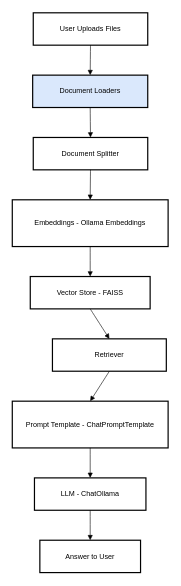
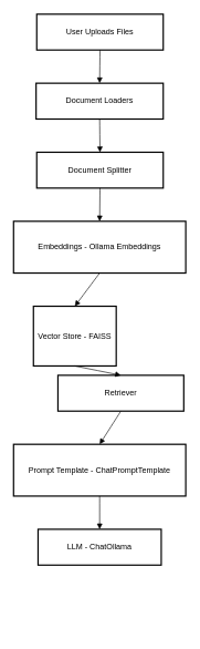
  <mxCell id="0" />
  <mxCell id="1" parent="0" />
  <mxCell id="2" value="User Uploads Files" style="whiteSpace=wrap;strokeWidth=2;" vertex="1" parent="1"><mxGeometry x="55" y="20" width="191" height="54" as="geometry" /></mxCell>
- <mxCell id="3" value="Document Loaders" style="whiteSpace=wrap;strokeWidth=2;fillColor=#dae8fc;" vertex="1" parent="1"><mxGeometry x="54" y="124" width="192" height="54" as="geometry" /></mxCell>
+ <mxCell id="3" value="Document Loaders" style="whiteSpace=wrap;strokeWidth=2;" vertex="1" parent="1"><mxGeometry x="54" y="124" width="192" height="54" as="geometry" /></mxCell>
  <mxCell id="4" value="Document Splitter" style="whiteSpace=wrap;strokeWidth=2;" vertex="1" parent="1"><mxGeometry x="55" y="228" width="191" height="54" as="geometry" /></mxCell>
  <mxCell id="5" value="Embeddings - Ollama Embeddings" style="whiteSpace=wrap;strokeWidth=2;" vertex="1" parent="1"><mxGeometry x="20" y="332" width="260" height="78" as="geometry" /></mxCell>
- <mxCell id="6" value="Vector Store - FAISS" style="whiteSpace=wrap;strokeWidth=2;" vertex="1" parent="1"><mxGeometry x="50" y="460" width="200" height="54" as="geometry" /></mxCell>
+ <mxCell id="6" value="Vector Store - FAISS" style="whiteSpace=wrap;strokeWidth=2;" vertex="1" parent="1"><mxGeometry x="50" y="460" width="125" height="90" as="geometry" /></mxCell>
  <mxCell id="7" value="Retriever" style="whiteSpace=wrap;strokeWidth=2;" vertex="1" parent="1"><mxGeometry x="87" y="564" width="190" height="54" as="geometry" /></mxCell>
  <mxCell id="8" value="Prompt Template - ChatPromptTemplate" style="whiteSpace=wrap;strokeWidth=2;" vertex="1" parent="1"><mxGeometry x="20" y="668" width="260" height="78" as="geometry" /></mxCell>
  <mxCell id="9" value="LLM - ChatOllama" style="whiteSpace=wrap;strokeWidth=2;" vertex="1" parent="1"><mxGeometry x="57" y="796" width="186" height="54" as="geometry" /></mxCell>
- <mxCell id="10" value="Answer to User" style="whiteSpace=wrap;strokeWidth=2;" vertex="1" parent="1"><mxGeometry x="66" y="900" width="168" height="54" as="geometry" /></mxCell>
  <mxCell id="11" value="" style="curved=1;startArrow=none;endArrow=block;exitX=0.5;exitY=1;entryX=0.5;entryY=0;rounded=0;" edge="1" parent="1" source="2" target="3"><mxGeometry relative="1" as="geometry"><Array as="points" /></mxGeometry></mxCell>
  <mxCell id="12" value="" style="curved=1;startArrow=none;endArrow=block;exitX=0.5;exitY=1;entryX=0.5;entryY=0;rounded=0;" edge="1" parent="1" source="3" target="4"><mxGeometry relative="1" as="geometry"><Array as="points" /></mxGeometry></mxCell>
  <mxCell id="13" value="" style="curved=1;startArrow=none;endArrow=block;exitX=0.5;exitY=1;entryX=0.5;entryY=0;rounded=0;" edge="1" parent="1" source="4" target="5"><mxGeometry relative="1" as="geometry"><Array as="points" /></mxGeometry></mxCell>
  <mxCell id="14" value="" style="curved=1;startArrow=none;endArrow=block;exitX=0.5;exitY=1;entryX=0.5;entryY=0;rounded=0;" edge="1" parent="1" source="5" target="6"><mxGeometry relative="1" as="geometry"><Array as="points" /></mxGeometry></mxCell>
  <mxCell id="15" value="" style="curved=1;startArrow=none;endArrow=block;exitX=0.5;exitY=1;entryX=0.5;entryY=0;rounded=0;" edge="1" parent="1" source="6" target="7"><mxGeometry relative="1" as="geometry"><Array as="points" /></mxGeometry></mxCell>
  <mxCell id="16" value="" style="curved=1;startArrow=none;endArrow=block;exitX=0.5;exitY=1;entryX=0.5;entryY=0;rounded=0;" edge="1" parent="1" source="7" target="8"><mxGeometry relative="1" as="geometry"><Array as="points" /></mxGeometry></mxCell>
  <mxCell id="17" value="" style="curved=1;startArrow=none;endArrow=block;exitX=0.5;exitY=1;entryX=0.5;entryY=0;rounded=0;" edge="1" parent="1" source="8" target="9"><mxGeometry relative="1" as="geometry"><Array as="points" /></mxGeometry></mxCell>
- <mxCell id="18" value="" style="curved=1;startArrow=none;endArrow=block;exitX=0.5;exitY=1;entryX=0.5;entryY=0;rounded=0;" edge="1" parent="1" source="9" target="10"><mxGeometry relative="1" as="geometry"><Array as="points" /></mxGeometry></mxCell>
